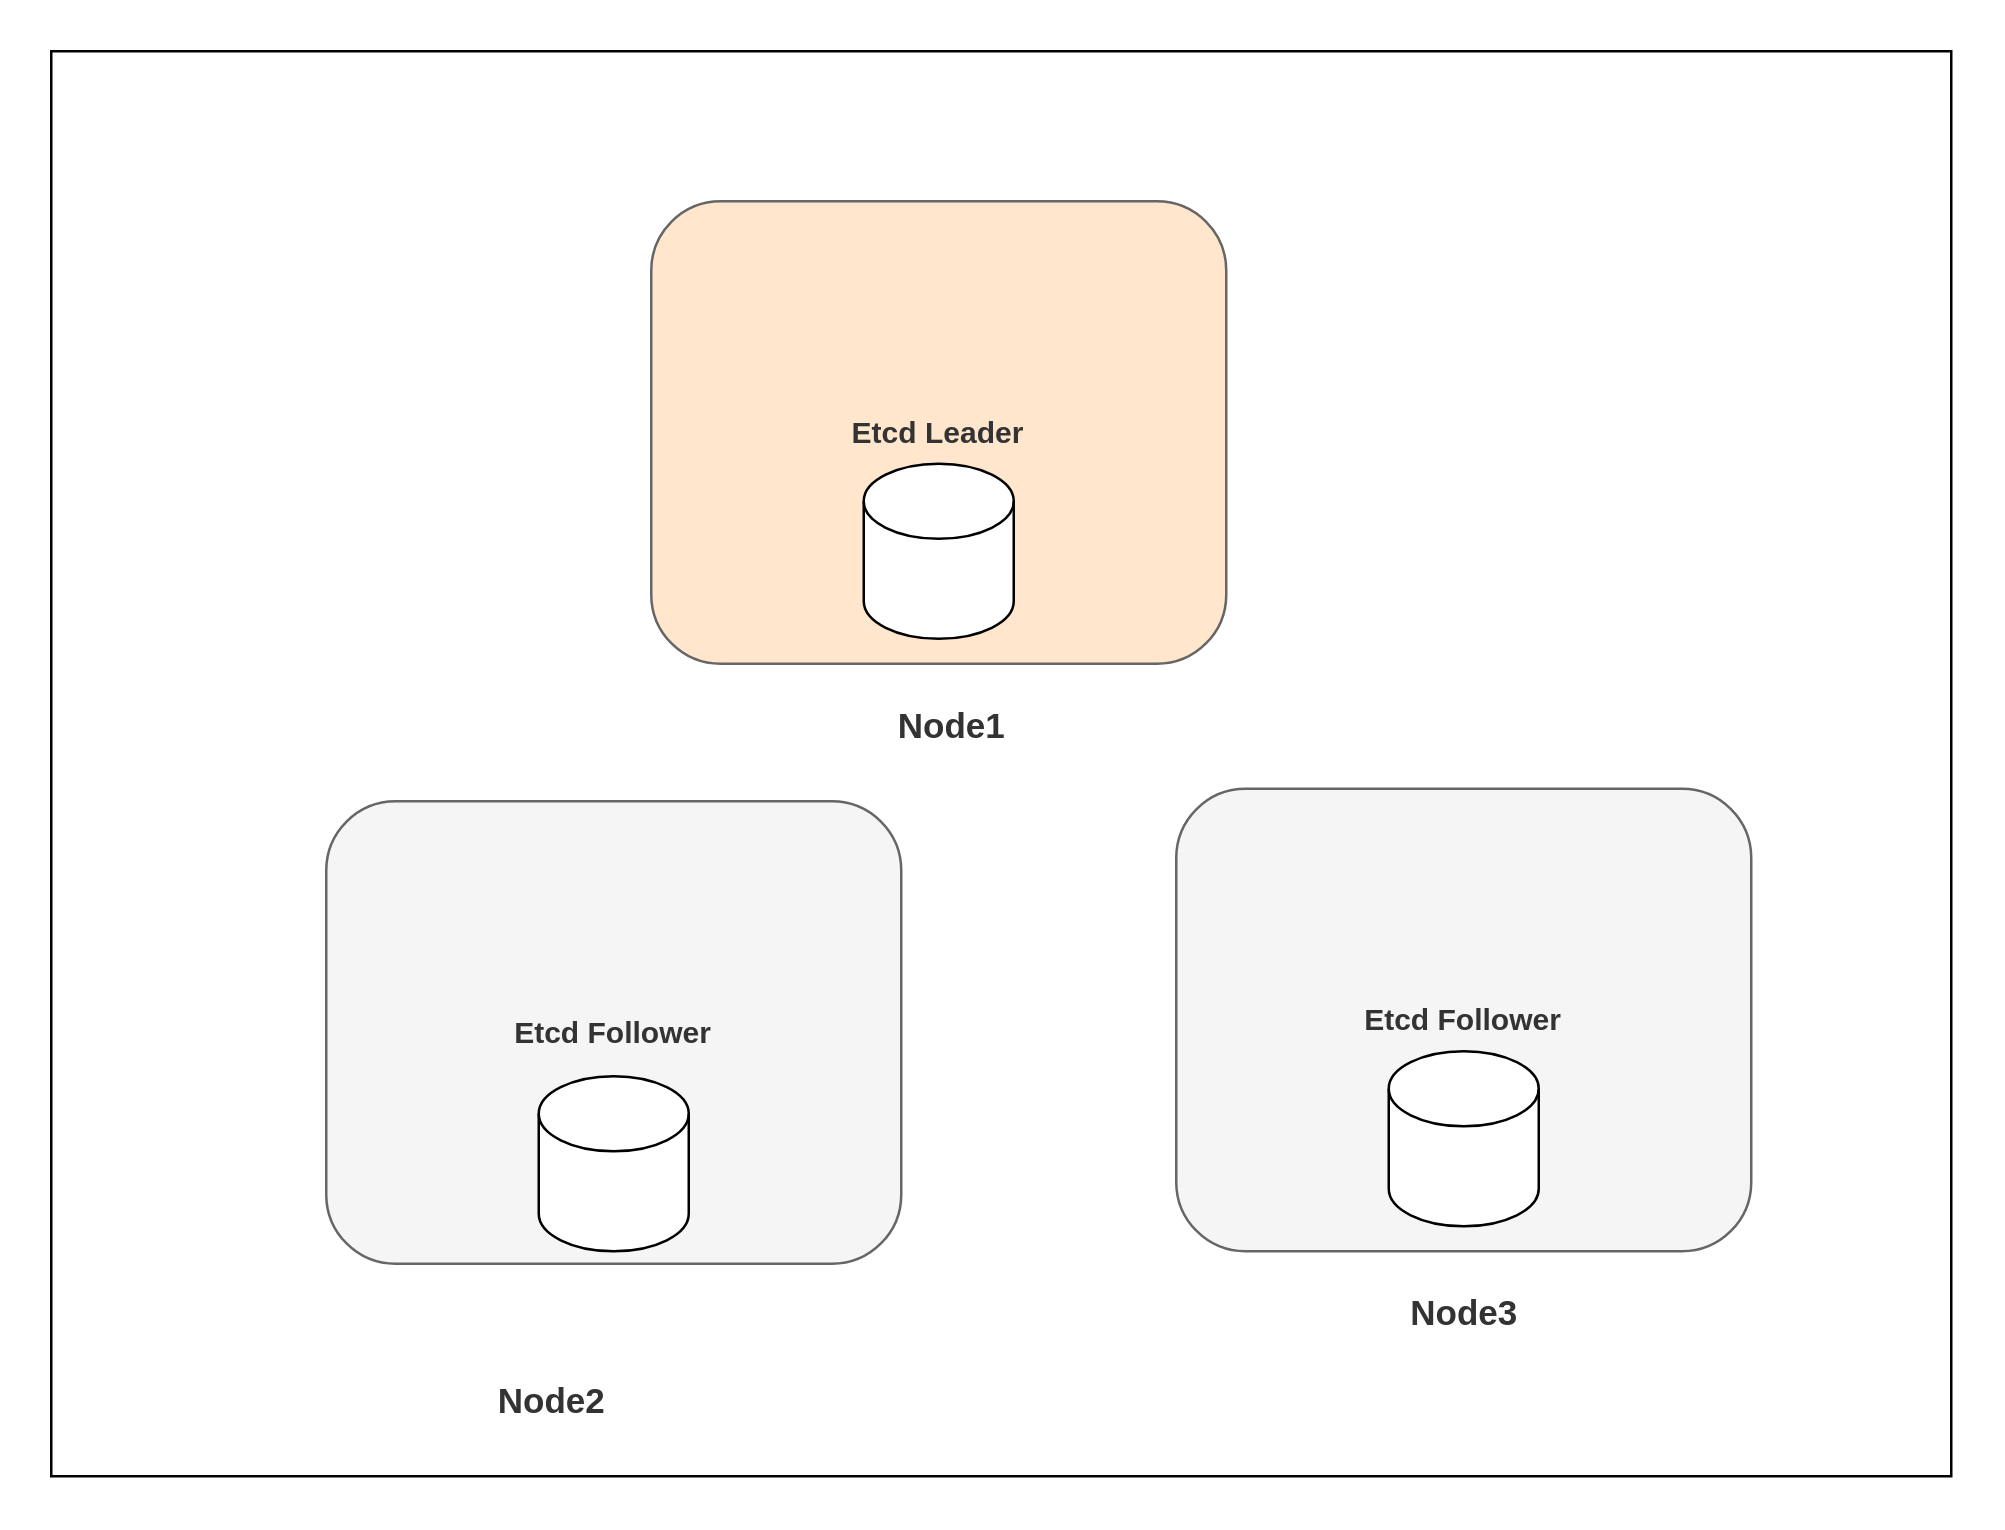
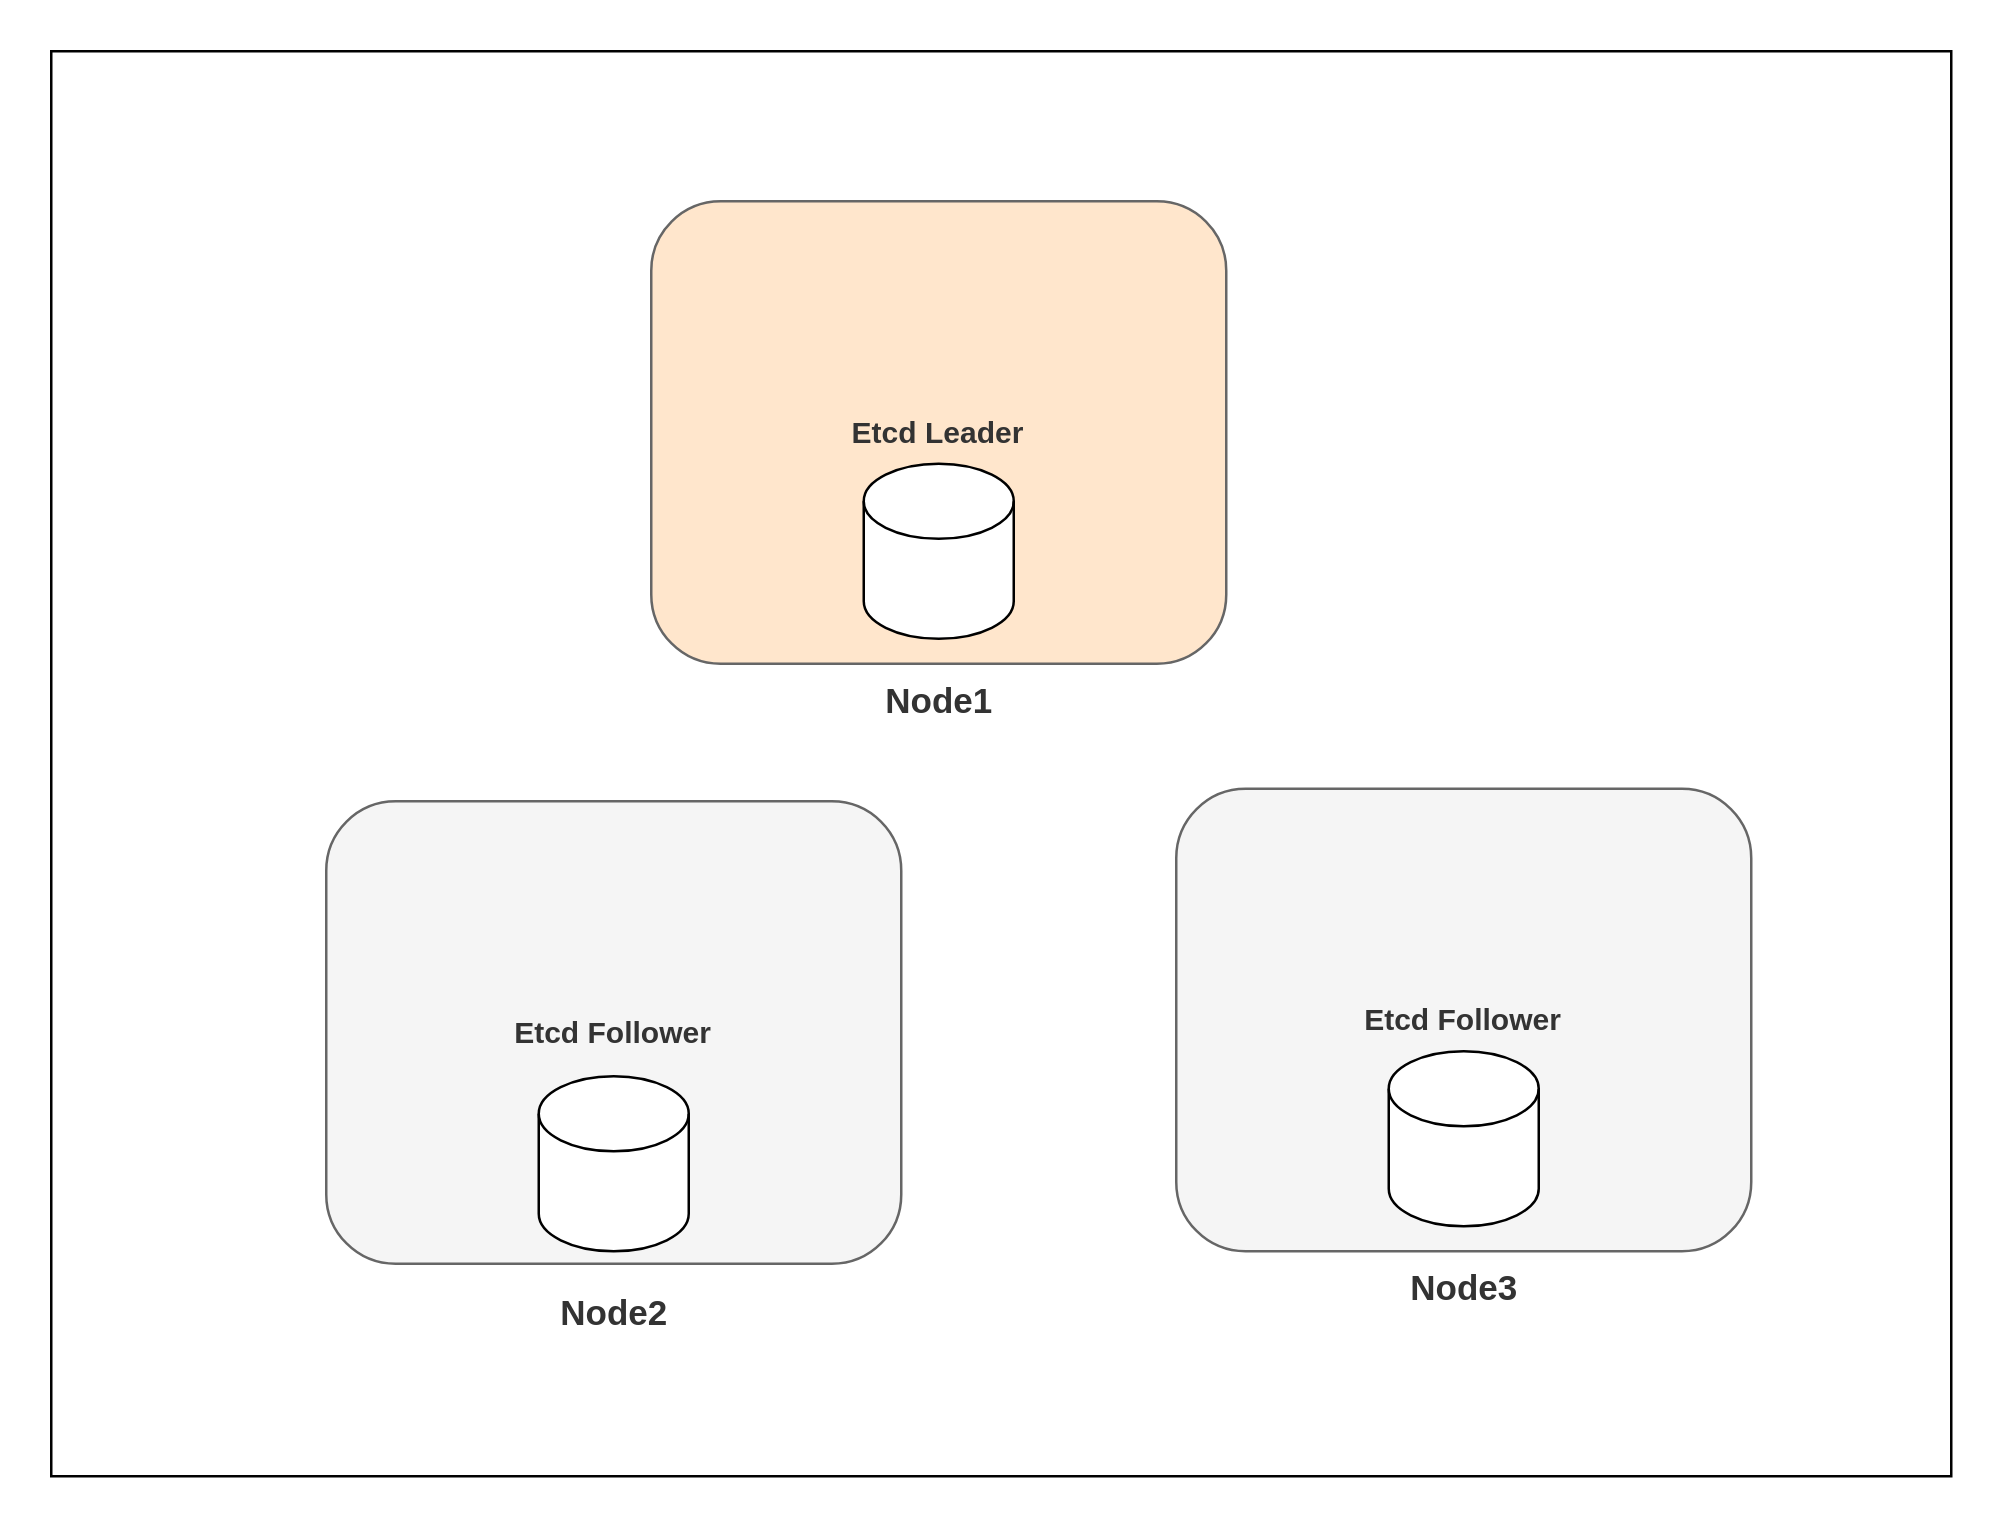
  <mxCell id="0" />
  <mxCell id="1" parent="0" />
  <mxCell id="2" value="" style="rounded=0;whiteSpace=wrap;html=1;" parent="1" vertex="1"><mxGeometry x="20" y="20" width="760" height="570" as="geometry" /></mxCell>
  <mxCell id="3" value="&lt;b&gt;Etcd Follower&lt;/b&gt;" style="rounded=1;whiteSpace=wrap;html=1;fillColor=#f5f5f5;fontColor=#333333;strokeColor=#666666;align=center;" parent="1" vertex="1"><mxGeometry x="130" y="320" width="230" height="185" as="geometry" /></mxCell>
  <mxCell id="4" value="" style="shape=cylinder3;whiteSpace=wrap;html=1;boundedLbl=1;backgroundOutline=1;size=15;" vertex="1" parent="1"><mxGeometry x="215" y="430" width="60" height="70" as="geometry" /></mxCell>
  <mxCell id="5" value="&lt;b&gt;Etcd Follower&lt;/b&gt;" style="rounded=1;whiteSpace=wrap;html=1;fillColor=#f5f5f5;fontColor=#333333;strokeColor=#666666;align=center;" vertex="1" parent="1"><mxGeometry x="470" y="315" width="230" height="185" as="geometry" /></mxCell>
  <mxCell id="6" value="" style="shape=cylinder3;whiteSpace=wrap;html=1;boundedLbl=1;backgroundOutline=1;size=15;" vertex="1" parent="1"><mxGeometry x="555" y="420" width="60" height="70" as="geometry" /></mxCell>
  <mxCell id="7" value="&lt;b&gt;Etcd Leader&lt;/b&gt;" style="rounded=1;whiteSpace=wrap;html=1;fillColor=#ffe6cc;fontColor=#333333;strokeColor=#666666;align=center;" vertex="1" parent="1"><mxGeometry x="260" y="80" width="230" height="185" as="geometry" /></mxCell>
  <mxCell id="8" value="" style="shape=cylinder3;whiteSpace=wrap;html=1;boundedLbl=1;backgroundOutline=1;size=15;" vertex="1" parent="1"><mxGeometry x="345" y="185" width="60" height="70" as="geometry" /></mxCell>
- <mxCell id="9" value="&lt;b&gt;&lt;font style=&quot;font-size: 14px;&quot;&gt;Node2&lt;/font&gt;&lt;/b&gt;" style="text;html=1;align=center;verticalAlign=middle;resizable=0;points=[];autosize=1;strokeColor=none;fillColor=none;fontSize=12;fontFamily=Helvetica;fontColor=#333333;" vertex="1" parent="1"><mxGeometry x="185" y="545" width="70" height="30" as="geometry" /></mxCell>
- <mxCell id="10" value="&lt;b&gt;&lt;font style=&quot;font-size: 14px;&quot;&gt;Node3&lt;/font&gt;&lt;/b&gt;" style="text;html=1;align=center;verticalAlign=middle;resizable=0;points=[];autosize=1;strokeColor=none;fillColor=none;fontSize=12;fontFamily=Helvetica;fontColor=#333333;" vertex="1" parent="1"><mxGeometry x="550" y="510" width="70" height="30" as="geometry" /></mxCell>
- <mxCell id="11" value="&lt;b&gt;&lt;font style=&quot;font-size: 14px;&quot;&gt;Node1&lt;/font&gt;&lt;/b&gt;" style="text;html=1;align=center;verticalAlign=middle;resizable=0;points=[];autosize=1;strokeColor=none;fillColor=none;fontSize=12;fontFamily=Helvetica;fontColor=#333333;" vertex="1" parent="1"><mxGeometry x="345" y="275" width="70" height="30" as="geometry" /></mxCell>
+ <mxCell id="9" value="&lt;b&gt;&lt;font style=&quot;font-size: 14px;&quot;&gt;Node2&lt;/font&gt;&lt;/b&gt;" style="text;html=1;align=center;verticalAlign=middle;resizable=0;points=[];autosize=1;strokeColor=none;fillColor=none;fontSize=12;fontFamily=Helvetica;fontColor=#333333;" vertex="1" parent="1"><mxGeometry x="210" y="510" width="70" height="30" as="geometry" /></mxCell>
+ <mxCell id="10" value="&lt;b&gt;&lt;font style=&quot;font-size: 14px;&quot;&gt;Node3&lt;/font&gt;&lt;/b&gt;" style="text;html=1;align=center;verticalAlign=middle;resizable=0;points=[];autosize=1;strokeColor=none;fillColor=none;fontSize=12;fontFamily=Helvetica;fontColor=#333333;" vertex="1" parent="1"><mxGeometry x="550" y="500" width="70" height="30" as="geometry" /></mxCell>
+ <mxCell id="11" value="&lt;b&gt;&lt;font style=&quot;font-size: 14px;&quot;&gt;Node1&lt;/font&gt;&lt;/b&gt;" style="text;html=1;align=center;verticalAlign=middle;resizable=0;points=[];autosize=1;strokeColor=none;fillColor=none;fontSize=12;fontFamily=Helvetica;fontColor=#333333;" vertex="1" parent="1"><mxGeometry x="340" y="265" width="70" height="30" as="geometry" /></mxCell>
